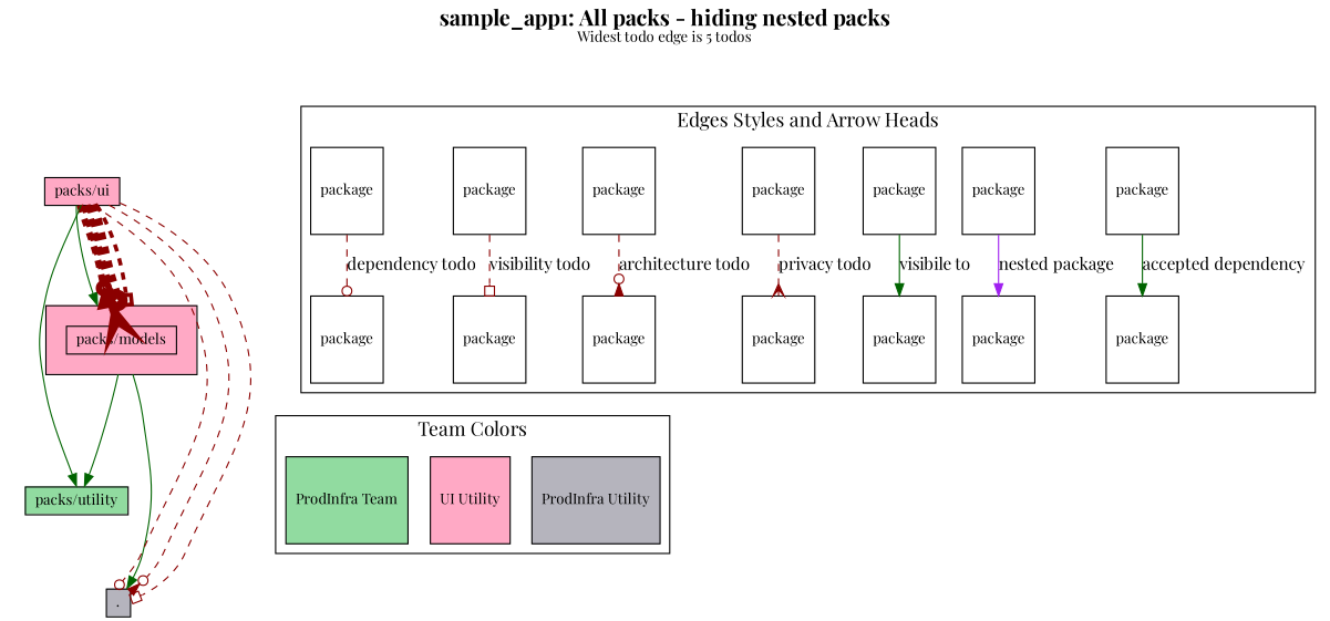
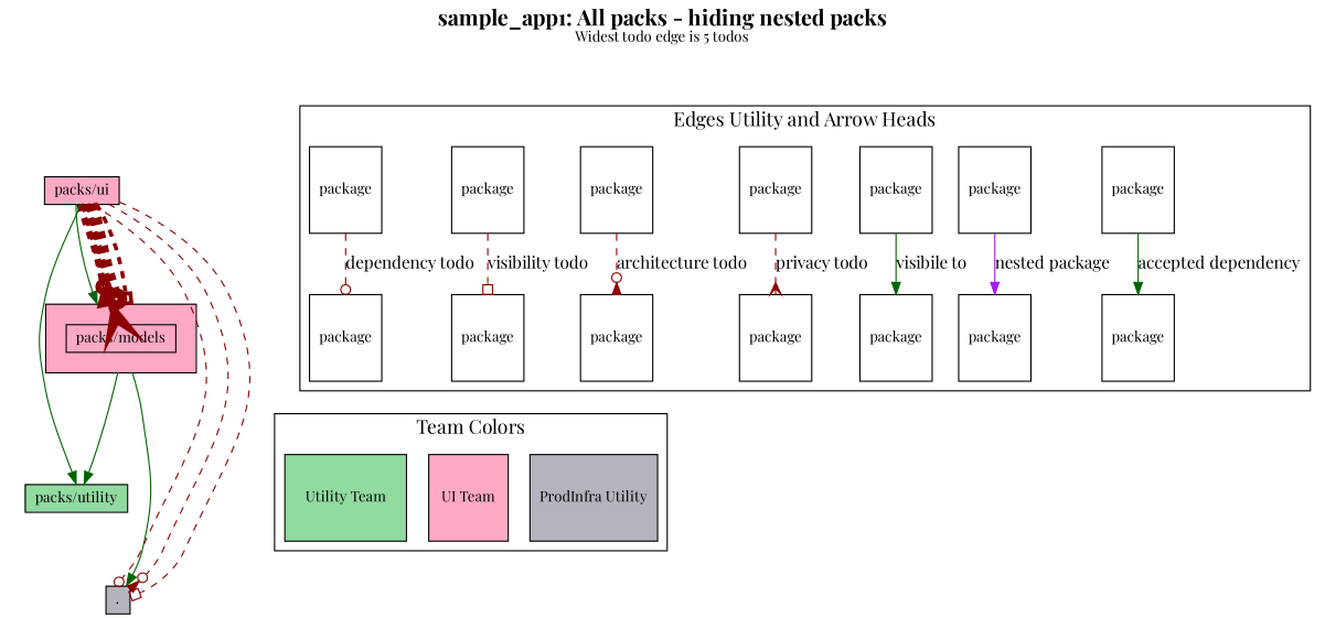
  digraph {
    fontname="Playfair Display"
    fontsize=18
    label=<<b>sample_app1: All packs - hiding nested packs</b><br/><font point-size='12'>Widest todo edge is 5 todos</font>>
    labelloc=t
    rankdir=TD
    node [color=black fillcolor=white fontcolor=black fontname="Playfair Display" fontsize=12 shape=box style=filled]
    edge [fontname="Playfair Display" style=dashed color=darkred]
    n1 [fillcolor="#FFA9C5" fontsize=12.0 height=1.0 label=<                 <table border='0' cellborder='1' cellspacing='0' cellpadding='16'><tr><td>                   <table border='0' cellborder='1' cellspacing='0' cellpadding='4'>                     <tr> <td port='private'> packs/models </td> </tr>                   </table>                 </td></tr></table>               > shape=plain]
    n2 [fillcolor="#FFA9C5" fontsize=12.0 height=1.0 label=<                 <table border='0' cellborder='1' cellspacing='0' cellpadding='4'>                   <tr> <td align='left'> packs/ui </td> </tr>                 </table>               > shape=plain]
    n3 [fillcolor="#91DBA0" fontsize=12.0 height=1.0 label=<                 <table border='0' cellborder='1' cellspacing='0' cellpadding='4'>                   <tr> <td align='left'> packs/utility </td> </tr>                 </table>               > shape=plain]
    n4 [fillcolor="#B5B4BD" fontsize=12.0 height=1.0 label=<                 <table border='0' cellborder='1' cellspacing='0' cellpadding='4'>                   <tr> <td align='left'> . </td> </tr>                 </table>               > shape=plain]
    n5 [height=1.0 label=package]
    n6 [height=1.0 label=package]
    n7 [height=1.0 label=package]
    n8 [height=1.0 label=package]
    n9 [height=1.0 label=package]
    n10 [height=1.0 label=package]
    n11 [height=1.0 label=package]
    n12 [height=1.0 label=package]
    n13 [height=1.0 label=package]
    n14 [height=1.0 label=package]
    n15 [height=1.0 label=package]
    n16 [height=1.0 label=package]
    n17 [height=1.0 label=package]
    n18 [height=1.0 label=package]
    n19 [fillcolor="#B5B4BD" height=1.0 label="ProdInfra Utility"]
-   n20 [fillcolor="#FFA9C5" height=1.0 label="UI Utility"]
-   n21 [fillcolor="#91DBA0" height=1.0 label="ProdInfra Team"]
+   n20 [fillcolor="#FFA9C5" height=1.0 label="UI Team"]
+   n21 [fillcolor="#91DBA0" height=1.0 label="Utility Team"]
    subgraph sub_1 {
      cluster=true
      color=darkgrey
      fillcolor=lightblue
      label=app
      rank=0
      shape=box
      style=filled
      n1
      n2
    }
    subgraph sub_2 {
      cluster=true
      color=darkgrey
      fillcolor=lightblue
      label=utilities
      rank=1
      shape=box
      style=filled
      n3
    }
    subgraph sub_3 {
      cluster=false
      color=darkgrey
      fillcolor=lightblue
      shape=box
      style=filled
      n4
    }
    subgraph cluster_4 {
      fontsize=16
-     label="Edges Styles and Arrow Heads"
+     label="Edges Utility and Arrow Heads"
      n5
      n6
      n7
      n8
      n9
      n10
      n11
      n12
      n13
      n14
      n15
      n16
      n17
      n18
    }
    subgraph cluster_5 {
      fontsize=16
      label="Team Colors"
      n19
      n20
      n21
    }
    n1 -> n3 [style=invis color=""]
    n1 -> n3 [color=darkgreen style=""]
    n1 -> n4 [color=darkgreen style=""]
    n2 -> n1 [color=darkgreen style=""]
    n2 -> n1 [arrowhead=odot constraint=false penwidth=10.0]
    n2 -> n1 [arrowhead=crow constraint=false headport=private penwidth=7.75]
    n2 -> n1 [arrowhead=invodot constraint=false penwidth=5.5]
    n2 -> n1 [arrowhead=obox constraint=false penwidth=3.25]
    n2 -> n3 [style=invis color=""]
    n2 -> n3 [color=darkgreen style=""]
    n2 -> n4 [arrowhead=odot constraint=false penwidth=1.0]
    n2 -> n4 [arrowhead=invodot constraint=false penwidth=1.0]
    n2 -> n4 [arrowhead=obox constraint=false penwidth=1.0]
    n3 -> n4 [style=invis color=""]
    n5 -> n6 [color=darkgreen label="accepted dependency" style=""]
    n7 -> n8 [color=purple label="nested package" style=""]
    n9 -> n10 [color=darkgreen label="visibile to" style=""]
    n11 -> n12 [arrowhead=crow label="privacy todo"]
    n13 -> n14 [arrowhead=invodot label="architecture todo"]
    n15 -> n16 [arrowhead=obox label="visibility todo"]
    n17 -> n18 [arrowhead=odot label="dependency todo"]
    n18 -> n21 [style=invis color=""]
  }
